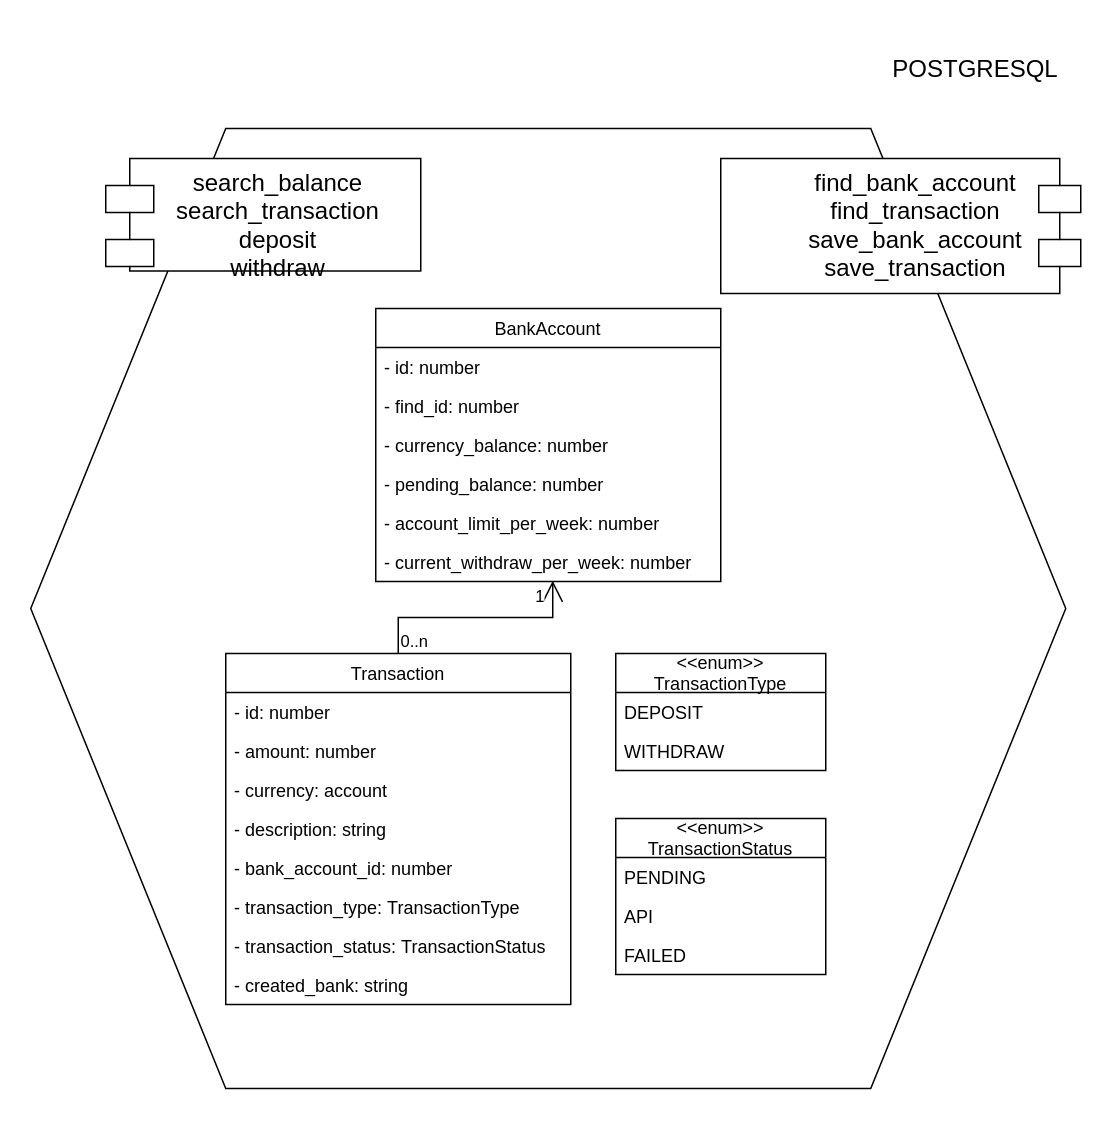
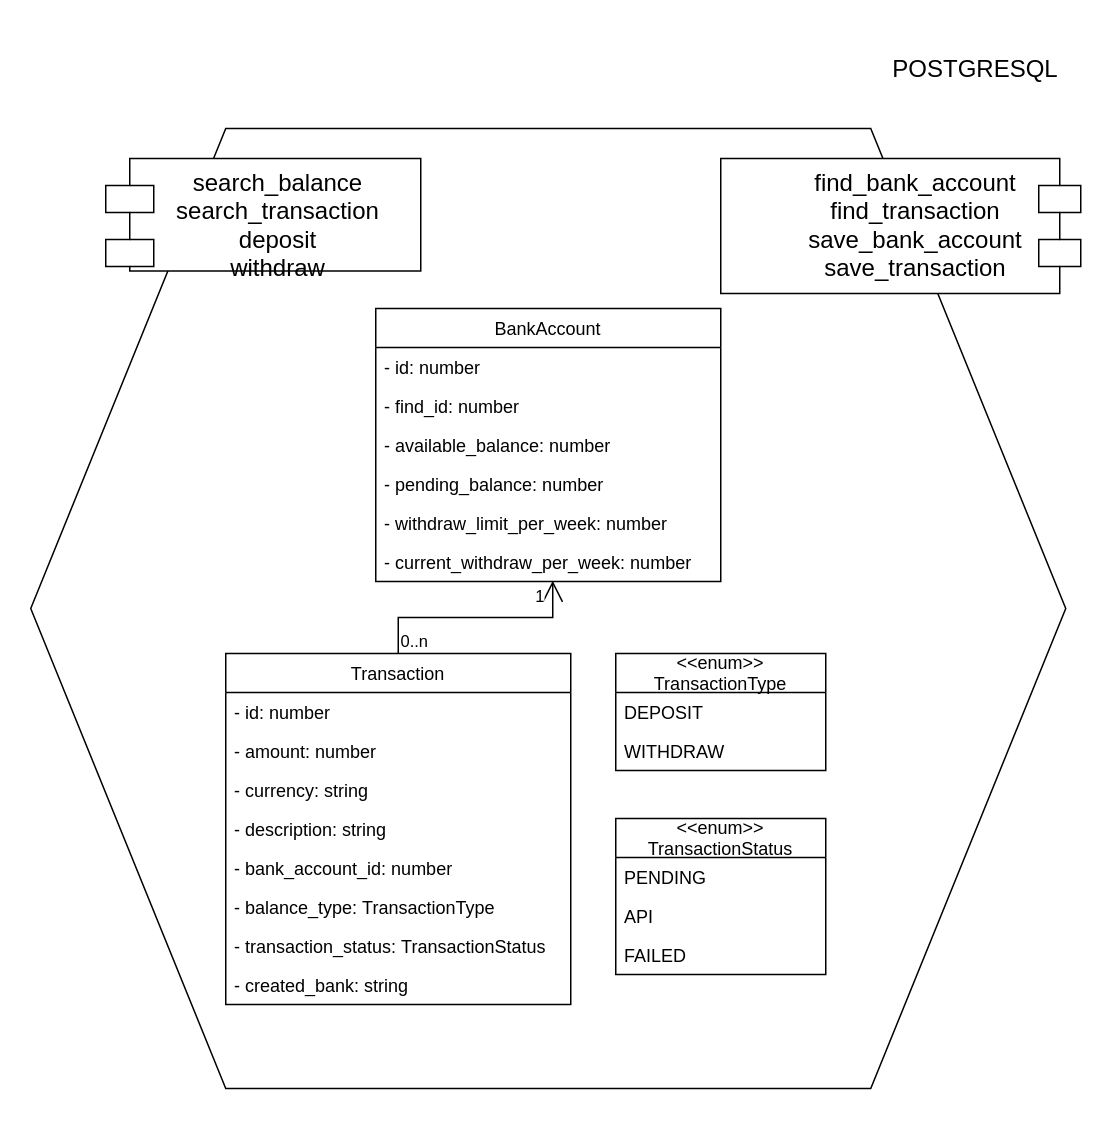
  <mxCell id="0" />
  <mxCell id="1" parent="0" />
  <mxCell id="2" value="" style="shape=hexagon;perimeter=hexagonPerimeter2;whiteSpace=wrap;html=1;fixedSize=1;size=130;" vertex="1" parent="1"><mxGeometry x="20" y="85" width="690" height="640" as="geometry" /></mxCell>
  <mxCell id="3" value="BankAccount" style="swimlane;fontStyle=0;childLayout=stackLayout;horizontal=1;startSize=26;fillColor=none;horizontalStack=0;resizeParent=1;resizeParentMax=0;resizeLast=0;collapsible=1;marginBottom=0;" vertex="1" parent="1"><mxGeometry x="250" y="205" width="230" height="182" as="geometry" /></mxCell>
  <mxCell id="4" value="- id: number" style="text;strokeColor=none;fillColor=none;align=left;verticalAlign=top;spacingLeft=4;spacingRight=4;overflow=hidden;rotatable=0;points=[[0,0.5],[1,0.5]];portConstraint=eastwest;" vertex="1" parent="3"><mxGeometry y="26" width="230" height="26" as="geometry" /></mxCell>
  <mxCell id="5" value="- find_id: number" style="text;strokeColor=none;fillColor=none;align=left;verticalAlign=top;spacingLeft=4;spacingRight=4;overflow=hidden;rotatable=0;points=[[0,0.5],[1,0.5]];portConstraint=eastwest;" vertex="1" parent="3"><mxGeometry y="52" width="230" height="26" as="geometry" /></mxCell>
- <mxCell id="6" value="- currency_balance: number" style="text;strokeColor=none;fillColor=none;align=left;verticalAlign=top;spacingLeft=4;spacingRight=4;overflow=hidden;rotatable=0;points=[[0,0.5],[1,0.5]];portConstraint=eastwest;" vertex="1" parent="3"><mxGeometry y="78" width="230" height="26" as="geometry" /></mxCell>
+ <mxCell id="6" value="- available_balance: number" style="text;strokeColor=none;fillColor=none;align=left;verticalAlign=top;spacingLeft=4;spacingRight=4;overflow=hidden;rotatable=0;points=[[0,0.5],[1,0.5]];portConstraint=eastwest;" vertex="1" parent="3"><mxGeometry y="78" width="230" height="26" as="geometry" /></mxCell>
  <mxCell id="7" value="- pending_balance: number" style="text;strokeColor=none;fillColor=none;align=left;verticalAlign=top;spacingLeft=4;spacingRight=4;overflow=hidden;rotatable=0;points=[[0,0.5],[1,0.5]];portConstraint=eastwest;" vertex="1" parent="3"><mxGeometry y="104" width="230" height="26" as="geometry" /></mxCell>
- <mxCell id="8" value="- account_limit_per_week: number" style="text;strokeColor=none;fillColor=none;align=left;verticalAlign=top;spacingLeft=4;spacingRight=4;overflow=hidden;rotatable=0;points=[[0,0.5],[1,0.5]];portConstraint=eastwest;" vertex="1" parent="3"><mxGeometry y="130" width="230" height="26" as="geometry" /></mxCell>
+ <mxCell id="8" value="- withdraw_limit_per_week: number" style="text;strokeColor=none;fillColor=none;align=left;verticalAlign=top;spacingLeft=4;spacingRight=4;overflow=hidden;rotatable=0;points=[[0,0.5],[1,0.5]];portConstraint=eastwest;" vertex="1" parent="3"><mxGeometry y="130" width="230" height="26" as="geometry" /></mxCell>
  <mxCell id="9" value="- current_withdraw_per_week: number" style="text;strokeColor=none;fillColor=none;align=left;verticalAlign=top;spacingLeft=4;spacingRight=4;overflow=hidden;rotatable=0;points=[[0,0.5],[1,0.5]];portConstraint=eastwest;" vertex="1" parent="3"><mxGeometry y="156" width="230" height="26" as="geometry" /></mxCell>
  <mxCell id="10" value="Transaction" style="swimlane;fontStyle=0;childLayout=stackLayout;horizontal=1;startSize=26;fillColor=none;horizontalStack=0;resizeParent=1;resizeParentMax=0;resizeLast=0;collapsible=1;marginBottom=0;" vertex="1" parent="1"><mxGeometry x="150" y="435" width="230" height="234" as="geometry" /></mxCell>
  <mxCell id="11" value="- id: number" style="text;strokeColor=none;fillColor=none;align=left;verticalAlign=top;spacingLeft=4;spacingRight=4;overflow=hidden;rotatable=0;points=[[0,0.5],[1,0.5]];portConstraint=eastwest;" vertex="1" parent="10"><mxGeometry y="26" width="230" height="26" as="geometry" /></mxCell>
  <mxCell id="12" value="- amount: number" style="text;strokeColor=none;fillColor=none;align=left;verticalAlign=top;spacingLeft=4;spacingRight=4;overflow=hidden;rotatable=0;points=[[0,0.5],[1,0.5]];portConstraint=eastwest;" vertex="1" parent="10"><mxGeometry y="52" width="230" height="26" as="geometry" /></mxCell>
- <mxCell id="13" value="- currency: account" style="text;strokeColor=none;fillColor=none;align=left;verticalAlign=top;spacingLeft=4;spacingRight=4;overflow=hidden;rotatable=0;points=[[0,0.5],[1,0.5]];portConstraint=eastwest;" vertex="1" parent="10"><mxGeometry y="78" width="230" height="26" as="geometry" /></mxCell>
+ <mxCell id="13" value="- currency: string" style="text;strokeColor=none;fillColor=none;align=left;verticalAlign=top;spacingLeft=4;spacingRight=4;overflow=hidden;rotatable=0;points=[[0,0.5],[1,0.5]];portConstraint=eastwest;" vertex="1" parent="10"><mxGeometry y="78" width="230" height="26" as="geometry" /></mxCell>
  <mxCell id="14" value="- description: string" style="text;strokeColor=none;fillColor=none;align=left;verticalAlign=top;spacingLeft=4;spacingRight=4;overflow=hidden;rotatable=0;points=[[0,0.5],[1,0.5]];portConstraint=eastwest;" vertex="1" parent="10"><mxGeometry y="104" width="230" height="26" as="geometry" /></mxCell>
  <mxCell id="15" value="- bank_account_id: number" style="text;strokeColor=none;fillColor=none;align=left;verticalAlign=top;spacingLeft=4;spacingRight=4;overflow=hidden;rotatable=0;points=[[0,0.5],[1,0.5]];portConstraint=eastwest;" vertex="1" parent="10"><mxGeometry y="130" width="230" height="26" as="geometry" /></mxCell>
- <mxCell id="16" value="- transaction_type: TransactionType" style="text;strokeColor=none;fillColor=none;align=left;verticalAlign=top;spacingLeft=4;spacingRight=4;overflow=hidden;rotatable=0;points=[[0,0.5],[1,0.5]];portConstraint=eastwest;" vertex="1" parent="10"><mxGeometry y="156" width="230" height="26" as="geometry" /></mxCell>
+ <mxCell id="16" value="- balance_type: TransactionType" style="text;strokeColor=none;fillColor=none;align=left;verticalAlign=top;spacingLeft=4;spacingRight=4;overflow=hidden;rotatable=0;points=[[0,0.5],[1,0.5]];portConstraint=eastwest;" vertex="1" parent="10"><mxGeometry y="156" width="230" height="26" as="geometry" /></mxCell>
  <mxCell id="17" value="- transaction_status: TransactionStatus" style="text;strokeColor=none;fillColor=none;align=left;verticalAlign=top;spacingLeft=4;spacingRight=4;overflow=hidden;rotatable=0;points=[[0,0.5],[1,0.5]];portConstraint=eastwest;" vertex="1" parent="10"><mxGeometry y="182" width="230" height="26" as="geometry" /></mxCell>
  <mxCell id="18" value="- created_bank: string" style="text;strokeColor=none;fillColor=none;align=left;verticalAlign=top;spacingLeft=4;spacingRight=4;overflow=hidden;rotatable=0;points=[[0,0.5],[1,0.5]];portConstraint=eastwest;" vertex="1" parent="10"><mxGeometry y="208" width="230" height="26" as="geometry" /></mxCell>
  <mxCell id="19" value="" style="endArrow=open;html=1;edgeStyle=orthogonalEdgeStyle;rounded=0;endSize=12;exitX=0.5;exitY=0;exitDx=0;exitDy=0;entryX=0.513;entryY=0.979;entryDx=0;entryDy=0;entryPerimeter=0;" edge="1" parent="1" source="10" target="9"><mxGeometry relative="1" as="geometry"><mxPoint x="355" y="385" as="sourcePoint" /><mxPoint x="360" y="315" as="targetPoint" /></mxGeometry></mxCell>
  <mxCell id="20" value="0..n" style="edgeLabel;resizable=0;html=1;align=left;verticalAlign=bottom;" connectable="0" vertex="1" parent="19"><mxGeometry x="-1" relative="1" as="geometry" /></mxCell>
  <mxCell id="21" value="1" style="edgeLabel;resizable=0;html=1;align=right;verticalAlign=bottom;" connectable="0" vertex="1" parent="19"><mxGeometry x="1" relative="1" as="geometry"><mxPoint x="-5" y="19" as="offset" /></mxGeometry></mxCell>
  <mxCell id="22" value="search_balance&#10;search_transaction&#10;deposit&#10;withdraw" style="shape=module;align=left;spacingLeft=20;align=center;verticalAlign=top;fontSize=16;jettyWidth=32;jettyHeight=18;" vertex="1" parent="1"><mxGeometry x="70" y="105" width="210" height="75" as="geometry" /></mxCell>
  <mxCell id="23" value="find_bank_account&#10;find_transaction&#10;save_bank_account&#10;save_transaction" style="shape=module;align=left;spacingLeft=20;align=center;verticalAlign=top;fontSize=16;jettyWidth=28;jettyHeight=18;direction=west;" vertex="1" parent="1"><mxGeometry x="480" y="105" width="240" height="90" as="geometry" /></mxCell>
  <mxCell id="24" value="POSTGRESQL" style="text;html=1;strokeColor=none;fillColor=none;align=center;verticalAlign=middle;whiteSpace=wrap;rounded=0;fontSize=16;" vertex="1" parent="1"><mxGeometry x="600" y="20" width="100" height="50" as="geometry" /></mxCell>
  <mxCell id="25" value="&lt;&lt;enum&gt;&gt;&#10;TransactionType" style="swimlane;fontStyle=0;childLayout=stackLayout;horizontal=1;startSize=26;fillColor=none;horizontalStack=0;resizeParent=1;resizeParentMax=0;resizeLast=0;collapsible=1;marginBottom=0;" vertex="1" parent="1"><mxGeometry x="410" y="435" width="140" height="78" as="geometry" /></mxCell>
  <mxCell id="26" value="DEPOSIT" style="text;strokeColor=none;fillColor=none;align=left;verticalAlign=top;spacingLeft=4;spacingRight=4;overflow=hidden;rotatable=0;points=[[0,0.5],[1,0.5]];portConstraint=eastwest;" vertex="1" parent="25"><mxGeometry y="26" width="140" height="26" as="geometry" /></mxCell>
  <mxCell id="27" value="WITHDRAW" style="text;strokeColor=none;fillColor=none;align=left;verticalAlign=top;spacingLeft=4;spacingRight=4;overflow=hidden;rotatable=0;points=[[0,0.5],[1,0.5]];portConstraint=eastwest;" vertex="1" parent="25"><mxGeometry y="52" width="140" height="26" as="geometry" /></mxCell>
  <mxCell id="28" value="&lt;&lt;enum&gt;&gt;&#10;TransactionStatus" style="swimlane;fontStyle=0;childLayout=stackLayout;horizontal=1;startSize=26;fillColor=none;horizontalStack=0;resizeParent=1;resizeParentMax=0;resizeLast=0;collapsible=1;marginBottom=0;" vertex="1" parent="1"><mxGeometry x="410" y="545" width="140" height="104" as="geometry" /></mxCell>
  <mxCell id="29" value="PENDING" style="text;strokeColor=none;fillColor=none;align=left;verticalAlign=top;spacingLeft=4;spacingRight=4;overflow=hidden;rotatable=0;points=[[0,0.5],[1,0.5]];portConstraint=eastwest;" vertex="1" parent="28"><mxGeometry y="26" width="140" height="26" as="geometry" /></mxCell>
  <mxCell id="30" value="API" style="text;strokeColor=none;fillColor=none;align=left;verticalAlign=top;spacingLeft=4;spacingRight=4;overflow=hidden;rotatable=0;points=[[0,0.5],[1,0.5]];portConstraint=eastwest;" vertex="1" parent="28"><mxGeometry y="52" width="140" height="26" as="geometry" /></mxCell>
  <mxCell id="31" value="FAILED" style="text;strokeColor=none;fillColor=none;align=left;verticalAlign=top;spacingLeft=4;spacingRight=4;overflow=hidden;rotatable=0;points=[[0,0.5],[1,0.5]];portConstraint=eastwest;" vertex="1" parent="28"><mxGeometry y="78" width="140" height="26" as="geometry" /></mxCell>
